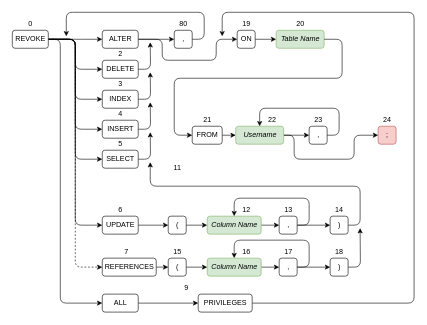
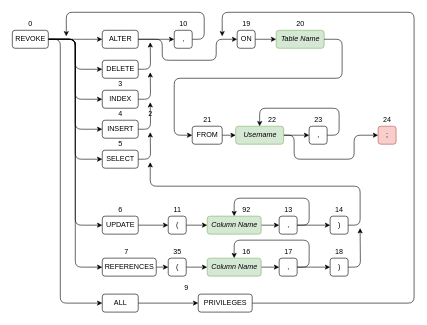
  <mxCell id="0" />
  <mxCell id="1" parent="0" />
  <mxCell id="2" style="edgeStyle=orthogonalEdgeStyle;orthogonalLoop=1;jettySize=auto;html=1;exitX=1;exitY=0.5;exitDx=0;exitDy=0;entryX=0;entryY=0.5;entryDx=0;entryDy=0;" parent="1" source="10" edge="1"><mxGeometry relative="1" as="geometry"><mxPoint x="170" y="65" as="targetPoint" /></mxGeometry></mxCell>
  <mxCell id="3" style="edgeStyle=orthogonalEdgeStyle;orthogonalLoop=1;jettySize=auto;html=1;exitX=1;exitY=0.5;exitDx=0;exitDy=0;entryX=0;entryY=0.5;entryDx=0;entryDy=0;" parent="1" source="10" target="27" edge="1"><mxGeometry relative="1" as="geometry" /></mxCell>
  <mxCell id="4" style="edgeStyle=orthogonalEdgeStyle;orthogonalLoop=1;jettySize=auto;html=1;exitX=1;exitY=0.5;exitDx=0;exitDy=0;entryX=0;entryY=0.5;entryDx=0;entryDy=0;" parent="1" source="10" target="30" edge="1"><mxGeometry relative="1" as="geometry" /></mxCell>
  <mxCell id="5" style="edgeStyle=orthogonalEdgeStyle;orthogonalLoop=1;jettySize=auto;html=1;exitX=1;exitY=0.5;exitDx=0;exitDy=0;entryX=0;entryY=0.5;entryDx=0;entryDy=0;" parent="1" source="10" target="33" edge="1"><mxGeometry relative="1" as="geometry" /></mxCell>
  <mxCell id="6" style="edgeStyle=orthogonalEdgeStyle;orthogonalLoop=1;jettySize=auto;html=1;exitX=1;exitY=0.5;exitDx=0;exitDy=0;entryX=0;entryY=0.5;entryDx=0;entryDy=0;" parent="1" source="10" target="36" edge="1"><mxGeometry relative="1" as="geometry" /></mxCell>
- <mxCell id="7" style="edgeStyle=orthogonalEdgeStyle;orthogonalLoop=1;jettySize=auto;html=1;exitX=1;exitY=0.5;exitDx=0;exitDy=0;entryX=0;entryY=0.5;entryDx=0;entryDy=0;dashed=1;" parent="1" source="10" target="39" edge="1"><mxGeometry relative="1" as="geometry" /></mxCell>
+ <mxCell id="7" style="edgeStyle=orthogonalEdgeStyle;orthogonalLoop=1;jettySize=auto;html=1;exitX=1;exitY=0.5;exitDx=0;exitDy=0;entryX=0;entryY=0.5;entryDx=0;entryDy=0;" parent="1" source="10" target="39" edge="1"><mxGeometry relative="1" as="geometry" /></mxCell>
  <mxCell id="8" style="edgeStyle=orthogonalEdgeStyle;orthogonalLoop=1;jettySize=auto;html=1;exitX=1;exitY=0.5;exitDx=0;exitDy=0;entryX=0;entryY=0.5;entryDx=0;entryDy=0;" parent="1" source="10" target="42" edge="1"><mxGeometry relative="1" as="geometry"><Array as="points"><mxPoint x="100" y="65" /><mxPoint x="100" y="505" /></Array></mxGeometry></mxCell>
  <mxCell id="9" style="edgeStyle=orthogonalEdgeStyle;orthogonalLoop=1;jettySize=auto;html=1;exitX=1;exitY=0.5;exitDx=0;exitDy=0;entryX=0;entryY=0.5;entryDx=0;entryDy=0;" parent="1" source="10" target="83" edge="1"><mxGeometry relative="1" as="geometry" /></mxCell>
  <mxCell id="10" value="REVOKE" style="html=1;rounded=1;" parent="1" vertex="1"><mxGeometry x="20" y="50" width="60" height="30" as="geometry" /></mxCell>
  <mxCell id="11" value="0" style="text;html=1;align=center;verticalAlign=middle;resizable=0;points=[];autosize=1;rounded=1;" parent="1" vertex="1"><mxGeometry x="40" y="30" width="20" height="20" as="geometry" /></mxCell>
  <mxCell id="12" style="edgeStyle=orthogonalEdgeStyle;orthogonalLoop=1;jettySize=auto;html=1;exitX=1;exitY=0.5;exitDx=0;exitDy=0;entryX=0;entryY=0.5;entryDx=0;entryDy=0;" parent="1" source="25" target="14" edge="1"><mxGeometry relative="1" as="geometry"><mxPoint x="250" y="65" as="sourcePoint" /><mxPoint x="280" y="65" as="targetPoint" /></mxGeometry></mxCell>
  <mxCell id="13" style="edgeStyle=orthogonalEdgeStyle;orthogonalLoop=1;jettySize=auto;html=1;exitX=1;exitY=0.5;exitDx=0;exitDy=0;" parent="1" source="14" edge="1"><mxGeometry relative="1" as="geometry"><mxPoint x="110" y="60" as="targetPoint" /><Array as="points"><mxPoint x="340" y="65" /><mxPoint x="340" y="20" /><mxPoint x="110" y="20" /></Array></mxGeometry></mxCell>
  <mxCell id="14" value="," style="html=1;rounded=1;" parent="1" vertex="1"><mxGeometry x="290" y="50" width="30" height="30" as="geometry" /></mxCell>
- <mxCell id="15" value="80" style="text;html=1;align=center;verticalAlign=middle;resizable=0;points=[];autosize=1;rounded=1;" parent="1" vertex="1"><mxGeometry x="290" y="30" width="30" height="20" as="geometry" /></mxCell>
+ <mxCell id="15" value="10" style="text;html=1;align=center;verticalAlign=middle;resizable=0;points=[];autosize=1;rounded=1;" parent="1" vertex="1"><mxGeometry x="290" y="30" width="30" height="20" as="geometry" /></mxCell>
  <mxCell id="16" value=";" style="html=1;fillColor=#f8cecc;strokeColor=#b85450;rounded=1;" parent="1" vertex="1"><mxGeometry x="630" y="210" width="30" height="30" as="geometry" /></mxCell>
  <mxCell id="17" value="24" style="text;html=1;align=center;verticalAlign=middle;resizable=0;points=[];autosize=1;rounded=1;" parent="1" vertex="1"><mxGeometry x="630" y="190" width="30" height="20" as="geometry" /></mxCell>
  <mxCell id="18" style="edgeStyle=orthogonalEdgeStyle;orthogonalLoop=1;jettySize=auto;html=1;exitX=1;exitY=0.5;exitDx=0;exitDy=0;entryX=0;entryY=0.5;entryDx=0;entryDy=0;" parent="1" source="19" target="21" edge="1"><mxGeometry relative="1" as="geometry"><mxPoint x="545" y="65" as="targetPoint" /></mxGeometry></mxCell>
  <mxCell id="19" value="ON" style="html=1;rounded=1;" parent="1" vertex="1"><mxGeometry x="395" y="50" width="30" height="30" as="geometry" /></mxCell>
  <mxCell id="20" value="19" style="text;html=1;align=center;verticalAlign=middle;resizable=0;points=[];autosize=1;rounded=1;" parent="1" vertex="1"><mxGeometry x="395" y="30" width="30" height="20" as="geometry" /></mxCell>
  <mxCell id="21" value="&lt;i&gt;Table Name&lt;/i&gt;" style="html=1;fillColor=#d5e8d4;strokeColor=#82b366;rounded=1;" parent="1" vertex="1"><mxGeometry x="460" y="50" width="80" height="30" as="geometry" /></mxCell>
  <mxCell id="22" value="20" style="text;html=1;align=center;verticalAlign=middle;resizable=0;points=[];autosize=1;rounded=1;" parent="1" vertex="1"><mxGeometry x="485" y="30" width="30" height="20" as="geometry" /></mxCell>
  <mxCell id="23" style="edgeStyle=orthogonalEdgeStyle;orthogonalLoop=1;jettySize=auto;html=1;exitX=1;exitY=0.5;exitDx=0;exitDy=0;entryX=0;entryY=0.5;entryDx=0;entryDy=0;" parent="1" source="21" target="77" edge="1"><mxGeometry relative="1" as="geometry"><mxPoint x="620" y="65" as="sourcePoint" /><mxPoint x="680" y="65" as="targetPoint" /><Array as="points"><mxPoint x="570" y="65" /><mxPoint x="570" y="130" /><mxPoint x="290" y="130" /><mxPoint x="290" y="225" /></Array></mxGeometry></mxCell>
  <mxCell id="24" style="edgeStyle=orthogonalEdgeStyle;orthogonalLoop=1;jettySize=auto;html=1;exitX=1;exitY=0.5;exitDx=0;exitDy=0;entryX=0;entryY=0.5;entryDx=0;entryDy=0;" parent="1" source="25" target="19" edge="1"><mxGeometry relative="1" as="geometry"><Array as="points"><mxPoint x="270" y="65" /><mxPoint x="270" y="100" /><mxPoint x="360" y="100" /><mxPoint x="360" y="65" /></Array></mxGeometry></mxCell>
  <mxCell id="25" value="ALTER" style="html=1;rounded=1;" parent="1" vertex="1"><mxGeometry x="170" y="50" width="60" height="30" as="geometry" /></mxCell>
  <mxCell id="26" style="edgeStyle=orthogonalEdgeStyle;rounded=1;orthogonalLoop=1;jettySize=auto;html=1;exitX=1;exitY=0.5;exitDx=0;exitDy=0;" edge="1" parent="1" source="27"><mxGeometry relative="1" as="geometry"><mxPoint x="250" y="70" as="targetPoint" /></mxGeometry></mxCell>
  <mxCell id="27" value="DELETE" style="html=1;rounded=1;" parent="1" vertex="1"><mxGeometry x="170" y="100" width="60" height="30" as="geometry" /></mxCell>
- <mxCell id="28" value="2" style="text;html=1;align=center;verticalAlign=middle;resizable=0;points=[];autosize=1;rounded=1;" parent="1" vertex="1"><mxGeometry x="190" y="80" width="20" height="20" as="geometry" /></mxCell>
+ <mxCell id="28" value="2" style="text;html=1;align=center;verticalAlign=middle;resizable=0;points=[];autosize=1;rounded=1;" parent="1" vertex="1"><mxGeometry x="240" y="180" width="20" height="20" as="geometry" /></mxCell>
  <mxCell id="29" style="edgeStyle=orthogonalEdgeStyle;rounded=1;orthogonalLoop=1;jettySize=auto;html=1;exitX=1;exitY=0.5;exitDx=0;exitDy=0;" edge="1" parent="1" source="30"><mxGeometry relative="1" as="geometry"><mxPoint x="250" y="120" as="targetPoint" /></mxGeometry></mxCell>
  <mxCell id="30" value="INDEX" style="html=1;rounded=1;" parent="1" vertex="1"><mxGeometry x="170" y="150" width="60" height="30" as="geometry" /></mxCell>
  <mxCell id="31" value="3" style="text;html=1;align=center;verticalAlign=middle;resizable=0;points=[];autosize=1;rounded=1;" parent="1" vertex="1"><mxGeometry x="190" y="130" width="20" height="20" as="geometry" /></mxCell>
  <mxCell id="32" style="edgeStyle=orthogonalEdgeStyle;rounded=1;orthogonalLoop=1;jettySize=auto;html=1;exitX=1;exitY=0.5;exitDx=0;exitDy=0;" edge="1" parent="1" source="33"><mxGeometry relative="1" as="geometry"><mxPoint x="250" y="170" as="targetPoint" /></mxGeometry></mxCell>
  <mxCell id="33" value="INSERT" style="html=1;rounded=1;" parent="1" vertex="1"><mxGeometry x="170" y="200" width="60" height="30" as="geometry" /></mxCell>
  <mxCell id="34" value="4" style="text;html=1;align=center;verticalAlign=middle;resizable=0;points=[];autosize=1;rounded=1;" parent="1" vertex="1"><mxGeometry x="190" y="180" width="20" height="20" as="geometry" /></mxCell>
  <mxCell id="35" style="edgeStyle=orthogonalEdgeStyle;orthogonalLoop=1;jettySize=auto;html=1;exitX=1;exitY=0.5;exitDx=0;exitDy=0;entryX=0;entryY=0.5;entryDx=0;entryDy=0;" parent="1" source="36" target="50" edge="1"><mxGeometry relative="1" as="geometry" /></mxCell>
  <mxCell id="36" value="UPDATE" style="html=1;rounded=1;" parent="1" vertex="1"><mxGeometry x="170" y="360" width="60" height="30" as="geometry" /></mxCell>
  <mxCell id="37" value="6" style="text;html=1;align=center;verticalAlign=middle;resizable=0;points=[];autosize=1;rounded=1;" parent="1" vertex="1"><mxGeometry x="190" y="340" width="20" height="20" as="geometry" /></mxCell>
  <mxCell id="38" style="edgeStyle=orthogonalEdgeStyle;orthogonalLoop=1;jettySize=auto;html=1;exitX=1;exitY=0.5;exitDx=0;exitDy=0;entryX=0;entryY=0.5;entryDx=0;entryDy=0;" parent="1" source="39" target="47" edge="1"><mxGeometry relative="1" as="geometry" /></mxCell>
  <mxCell id="39" value="REFERENCES" style="html=1;rounded=1;" parent="1" vertex="1"><mxGeometry x="170" y="430" width="90" height="30" as="geometry" /></mxCell>
  <mxCell id="40" value="7" style="text;html=1;align=center;verticalAlign=middle;resizable=0;points=[];autosize=1;rounded=1;" parent="1" vertex="1"><mxGeometry x="200" y="410" width="20" height="20" as="geometry" /></mxCell>
  <mxCell id="41" style="edgeStyle=orthogonalEdgeStyle;orthogonalLoop=1;jettySize=auto;html=1;exitX=1;exitY=0.5;exitDx=0;exitDy=0;entryX=0;entryY=0.5;entryDx=0;entryDy=0;" parent="1" source="42" target="44" edge="1"><mxGeometry relative="1" as="geometry" /></mxCell>
  <mxCell id="42" value="ALL" style="html=1;rounded=1;" parent="1" vertex="1"><mxGeometry x="170" y="490" width="60" height="30" as="geometry" /></mxCell>
  <mxCell id="43" style="edgeStyle=orthogonalEdgeStyle;orthogonalLoop=1;jettySize=auto;html=1;exitX=1;exitY=0.5;exitDx=0;exitDy=0;" parent="1" source="44" edge="1"><mxGeometry relative="1" as="geometry"><mxPoint x="370" y="60" as="targetPoint" /><Array as="points"><mxPoint x="690" y="505" /><mxPoint x="690" y="20" /><mxPoint x="370" y="20" /></Array></mxGeometry></mxCell>
  <mxCell id="44" value="PRIVILEGES" style="html=1;rounded=1;" parent="1" vertex="1"><mxGeometry x="330" y="490" width="90" height="30" as="geometry" /></mxCell>
  <mxCell id="45" value="9" style="text;html=1;align=center;verticalAlign=middle;resizable=0;points=[];autosize=1;rounded=1;" parent="1" vertex="1"><mxGeometry x="300" y="470" width="20" height="20" as="geometry" /></mxCell>
  <mxCell id="46" style="edgeStyle=orthogonalEdgeStyle;orthogonalLoop=1;jettySize=auto;html=1;exitX=1;exitY=0.5;exitDx=0;exitDy=0;entryX=0;entryY=0.5;entryDx=0;entryDy=0;" parent="1" source="47" target="64" edge="1"><mxGeometry relative="1" as="geometry" /></mxCell>
  <mxCell id="47" value="(" style="html=1;rounded=1;" parent="1" vertex="1"><mxGeometry x="280" y="430" width="30" height="30" as="geometry" /></mxCell>
- <mxCell id="48" value="15" style="text;html=1;align=center;verticalAlign=middle;resizable=0;points=[];autosize=1;rounded=1;" parent="1" vertex="1"><mxGeometry x="280" y="410" width="30" height="20" as="geometry" /></mxCell>
+ <mxCell id="48" value="35" style="text;html=1;align=center;verticalAlign=middle;resizable=0;points=[];autosize=1;rounded=1;" parent="1" vertex="1"><mxGeometry x="280" y="410" width="30" height="20" as="geometry" /></mxCell>
  <mxCell id="49" style="edgeStyle=orthogonalEdgeStyle;orthogonalLoop=1;jettySize=auto;html=1;exitX=1;exitY=0.5;exitDx=0;exitDy=0;entryX=0;entryY=0.5;entryDx=0;entryDy=0;" parent="1" source="50" target="61" edge="1"><mxGeometry relative="1" as="geometry" /></mxCell>
  <mxCell id="50" value="(" style="html=1;rounded=1;" parent="1" vertex="1"><mxGeometry x="280" y="360" width="30" height="30" as="geometry" /></mxCell>
- <mxCell id="51" value="11" style="text;html=1;align=center;verticalAlign=middle;resizable=0;points=[];autosize=1;rounded=1;" parent="1" vertex="1"><mxGeometry x="280" y="270" width="30" height="20" as="geometry" /></mxCell>
+ <mxCell id="51" value="11" style="text;html=1;align=center;verticalAlign=middle;resizable=0;points=[];autosize=1;rounded=1;" parent="1" vertex="1"><mxGeometry x="280" y="340" width="30" height="20" as="geometry" /></mxCell>
  <mxCell id="52" style="edgeStyle=orthogonalEdgeStyle;orthogonalLoop=1;jettySize=auto;html=1;exitX=1;exitY=0.5;exitDx=0;exitDy=0;entryX=0.5;entryY=0;entryDx=0;entryDy=0;" parent="1" source="54" target="64" edge="1"><mxGeometry relative="1" as="geometry"><Array as="points"><mxPoint x="515" y="445" /><mxPoint x="515" y="400" /><mxPoint x="390" y="400" /></Array></mxGeometry></mxCell>
  <mxCell id="53" style="edgeStyle=orthogonalEdgeStyle;orthogonalLoop=1;jettySize=auto;html=1;exitX=1;exitY=0.5;exitDx=0;exitDy=0;" parent="1" source="54" target="70" edge="1"><mxGeometry relative="1" as="geometry" /></mxCell>
  <mxCell id="54" value="," style="html=1;rounded=1;" parent="1" vertex="1"><mxGeometry x="465" y="430" width="30" height="30" as="geometry" /></mxCell>
  <mxCell id="55" value="17" style="text;html=1;align=center;verticalAlign=middle;resizable=0;points=[];autosize=1;rounded=1;" parent="1" vertex="1"><mxGeometry x="465" y="410" width="30" height="20" as="geometry" /></mxCell>
  <mxCell id="56" style="edgeStyle=orthogonalEdgeStyle;orthogonalLoop=1;jettySize=auto;html=1;exitX=1;exitY=0.5;exitDx=0;exitDy=0;entryX=0.5;entryY=0;entryDx=0;entryDy=0;" parent="1" source="58" target="61" edge="1"><mxGeometry relative="1" as="geometry"><mxPoint x="365" y="310" as="targetPoint" /><Array as="points"><mxPoint x="515" y="375" /><mxPoint x="515" y="330" /><mxPoint x="390" y="330" /></Array></mxGeometry></mxCell>
  <mxCell id="57" style="edgeStyle=orthogonalEdgeStyle;orthogonalLoop=1;jettySize=auto;html=1;exitX=1;exitY=0.5;exitDx=0;exitDy=0;" parent="1" source="58" target="67" edge="1"><mxGeometry relative="1" as="geometry" /></mxCell>
  <mxCell id="58" value="," style="html=1;rounded=1;" parent="1" vertex="1"><mxGeometry x="465" y="360" width="30" height="30" as="geometry" /></mxCell>
  <mxCell id="59" value="13" style="text;html=1;align=center;verticalAlign=middle;resizable=0;points=[];autosize=1;rounded=1;" parent="1" vertex="1"><mxGeometry x="465" y="340" width="30" height="20" as="geometry" /></mxCell>
  <mxCell id="60" style="edgeStyle=orthogonalEdgeStyle;orthogonalLoop=1;jettySize=auto;html=1;exitX=1;exitY=0.5;exitDx=0;exitDy=0;entryX=0;entryY=0.5;entryDx=0;entryDy=0;" parent="1" source="61" target="58" edge="1"><mxGeometry relative="1" as="geometry" /></mxCell>
  <mxCell id="61" value="&lt;i&gt;Column Name&lt;/i&gt;" style="html=1;fillColor=#d5e8d4;strokeColor=#82b366;rounded=1;" parent="1" vertex="1"><mxGeometry x="345" y="360" width="90" height="30" as="geometry" /></mxCell>
- <mxCell id="62" value="12" style="text;html=1;align=center;verticalAlign=middle;resizable=0;points=[];autosize=1;rounded=1;" parent="1" vertex="1"><mxGeometry x="395" y="340" width="30" height="20" as="geometry" /></mxCell>
+ <mxCell id="62" value="92" style="text;html=1;align=center;verticalAlign=middle;resizable=0;points=[];autosize=1;rounded=1;" parent="1" vertex="1"><mxGeometry x="395" y="340" width="30" height="20" as="geometry" /></mxCell>
  <mxCell id="63" style="edgeStyle=orthogonalEdgeStyle;orthogonalLoop=1;jettySize=auto;html=1;exitX=1;exitY=0.5;exitDx=0;exitDy=0;entryX=0;entryY=0.5;entryDx=0;entryDy=0;" parent="1" source="64" target="54" edge="1"><mxGeometry relative="1" as="geometry" /></mxCell>
  <mxCell id="64" value="&lt;i&gt;Column Name&lt;/i&gt;" style="html=1;fillColor=#d5e8d4;strokeColor=#82b366;rounded=1;" parent="1" vertex="1"><mxGeometry x="345" y="430" width="90" height="30" as="geometry" /></mxCell>
  <mxCell id="65" value="16" style="text;html=1;align=center;verticalAlign=middle;resizable=0;points=[];autosize=1;rounded=1;" parent="1" vertex="1"><mxGeometry x="395" y="410" width="30" height="20" as="geometry" /></mxCell>
  <mxCell id="66" style="edgeStyle=orthogonalEdgeStyle;rounded=1;orthogonalLoop=1;jettySize=auto;html=1;exitX=1;exitY=0.5;exitDx=0;exitDy=0;" edge="1" parent="1" source="67"><mxGeometry relative="1" as="geometry"><mxPoint x="250" y="270" as="targetPoint" /><Array as="points"><mxPoint x="600" y="375" /><mxPoint x="600" y="310" /><mxPoint x="250" y="310" /></Array></mxGeometry></mxCell>
  <mxCell id="67" value=")" style="html=1;rounded=1;" parent="1" vertex="1"><mxGeometry x="550" y="360" width="30" height="30" as="geometry" /></mxCell>
  <mxCell id="68" value="14" style="text;html=1;align=center;verticalAlign=middle;resizable=0;points=[];autosize=1;rounded=1;" parent="1" vertex="1"><mxGeometry x="550" y="340" width="30" height="20" as="geometry" /></mxCell>
  <mxCell id="69" style="edgeStyle=orthogonalEdgeStyle;rounded=1;orthogonalLoop=1;jettySize=auto;html=1;exitX=1;exitY=0.5;exitDx=0;exitDy=0;" edge="1" parent="1" source="70"><mxGeometry relative="1" as="geometry"><mxPoint x="600" y="380" as="targetPoint" /></mxGeometry></mxCell>
  <mxCell id="70" value=")" style="html=1;rounded=1;" parent="1" vertex="1"><mxGeometry x="550" y="430" width="30" height="30" as="geometry" /></mxCell>
  <mxCell id="71" value="18" style="text;html=1;align=center;verticalAlign=middle;resizable=0;points=[];autosize=1;rounded=1;" parent="1" vertex="1"><mxGeometry x="550" y="410" width="30" height="20" as="geometry" /></mxCell>
  <mxCell id="72" style="edgeStyle=orthogonalEdgeStyle;orthogonalLoop=1;jettySize=auto;html=1;exitX=1;exitY=0.5;exitDx=0;exitDy=0;entryX=0;entryY=0.5;entryDx=0;entryDy=0;" parent="1" source="74" target="80" edge="1"><mxGeometry relative="1" as="geometry" /></mxCell>
  <mxCell id="73" style="edgeStyle=orthogonalEdgeStyle;orthogonalLoop=1;jettySize=auto;html=1;exitX=1;exitY=0.5;exitDx=0;exitDy=0;entryX=0;entryY=0.5;entryDx=0;entryDy=0;" parent="1" source="74" target="16" edge="1"><mxGeometry relative="1" as="geometry"><Array as="points"><mxPoint x="490" y="225" /><mxPoint x="490" y="265" /><mxPoint x="590" y="265" /><mxPoint x="590" y="225" /></Array></mxGeometry></mxCell>
  <mxCell id="74" value="&lt;i&gt;Username&lt;/i&gt;" style="html=1;fillColor=#d5e8d4;strokeColor=#82b366;rounded=1;" parent="1" vertex="1"><mxGeometry x="392.5" y="210" width="80" height="30" as="geometry" /></mxCell>
  <mxCell id="75" value="22" style="text;html=1;align=center;verticalAlign=middle;resizable=0;points=[];autosize=1;rounded=1;" parent="1" vertex="1"><mxGeometry x="437.5" y="190" width="30" height="20" as="geometry" /></mxCell>
  <mxCell id="76" style="edgeStyle=orthogonalEdgeStyle;orthogonalLoop=1;jettySize=auto;html=1;exitX=1;exitY=0.5;exitDx=0;exitDy=0;entryX=0;entryY=0.5;entryDx=0;entryDy=0;" parent="1" source="77" target="74" edge="1"><mxGeometry relative="1" as="geometry" /></mxCell>
  <mxCell id="77" value="FROM" style="html=1;rounded=1;" parent="1" vertex="1"><mxGeometry x="320" y="210" width="50" height="30" as="geometry" /></mxCell>
  <mxCell id="78" value="21" style="text;html=1;align=center;verticalAlign=middle;resizable=0;points=[];autosize=1;rounded=1;" parent="1" vertex="1"><mxGeometry x="330" y="190" width="30" height="20" as="geometry" /></mxCell>
  <mxCell id="79" style="edgeStyle=orthogonalEdgeStyle;orthogonalLoop=1;jettySize=auto;html=1;exitX=1;exitY=0.5;exitDx=0;exitDy=0;entryX=0.5;entryY=0;entryDx=0;entryDy=0;" parent="1" source="80" target="74" edge="1"><mxGeometry relative="1" as="geometry"><Array as="points"><mxPoint x="565" y="225" /><mxPoint x="565" y="180" /><mxPoint x="433" y="180" /></Array></mxGeometry></mxCell>
  <mxCell id="80" value="," style="html=1;rounded=1;" parent="1" vertex="1"><mxGeometry x="515" y="210" width="30" height="30" as="geometry" /></mxCell>
  <mxCell id="81" value="23" style="text;html=1;align=center;verticalAlign=middle;resizable=0;points=[];autosize=1;rounded=1;" parent="1" vertex="1"><mxGeometry x="515" y="190" width="30" height="20" as="geometry" /></mxCell>
  <mxCell id="82" style="edgeStyle=orthogonalEdgeStyle;rounded=1;orthogonalLoop=1;jettySize=auto;html=1;exitX=1;exitY=0.5;exitDx=0;exitDy=0;" edge="1" parent="1" source="83"><mxGeometry relative="1" as="geometry"><mxPoint x="250" y="220" as="targetPoint" /></mxGeometry></mxCell>
  <mxCell id="83" value="SELECT" style="html=1;rounded=1;" parent="1" vertex="1"><mxGeometry x="170" y="250" width="60" height="30" as="geometry" /></mxCell>
  <mxCell id="84" value="5" style="text;html=1;align=center;verticalAlign=middle;resizable=0;points=[];autosize=1;rounded=1;" parent="1" vertex="1"><mxGeometry x="190" y="230" width="20" height="20" as="geometry" /></mxCell>
